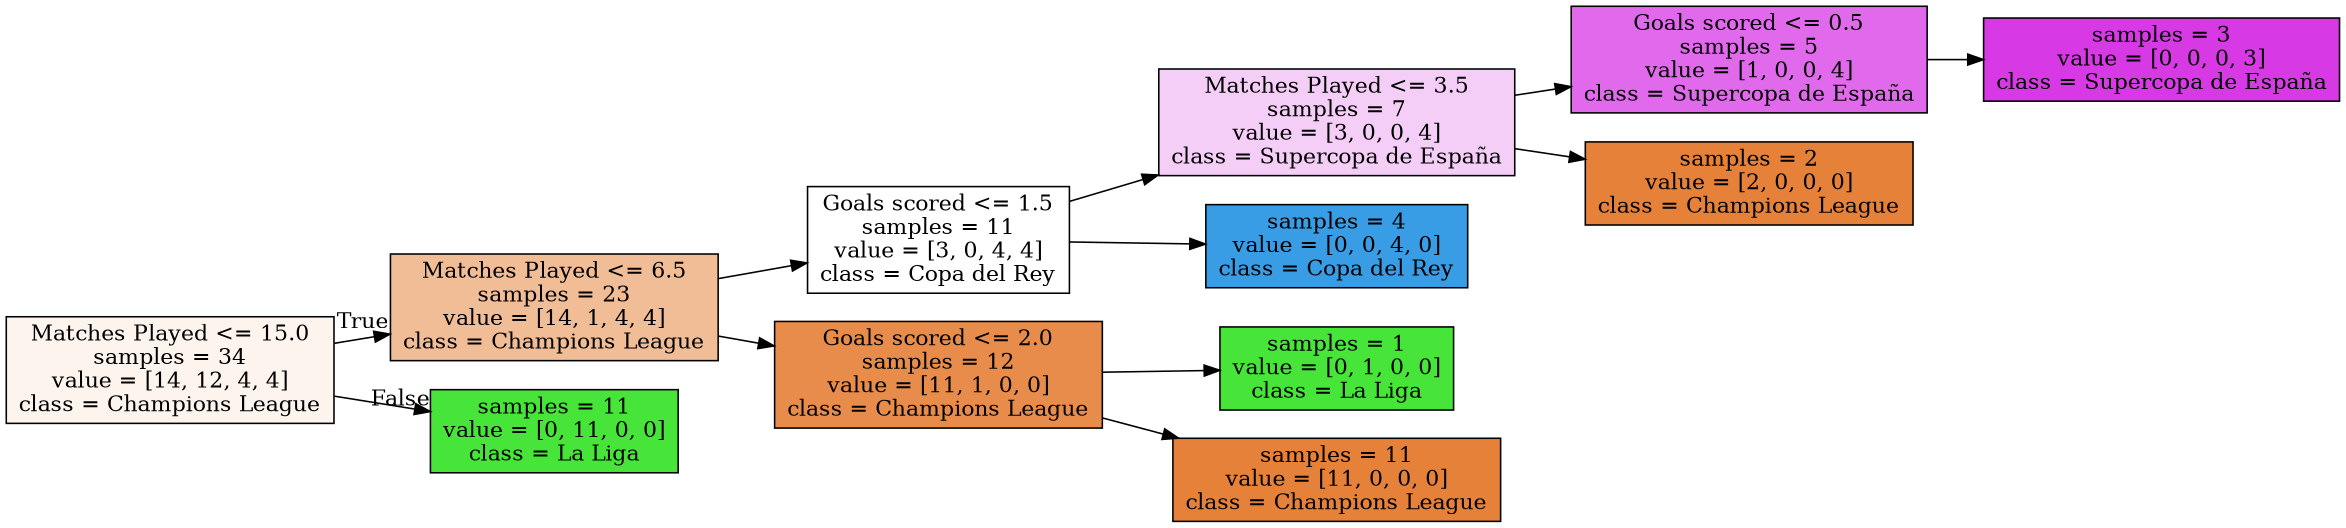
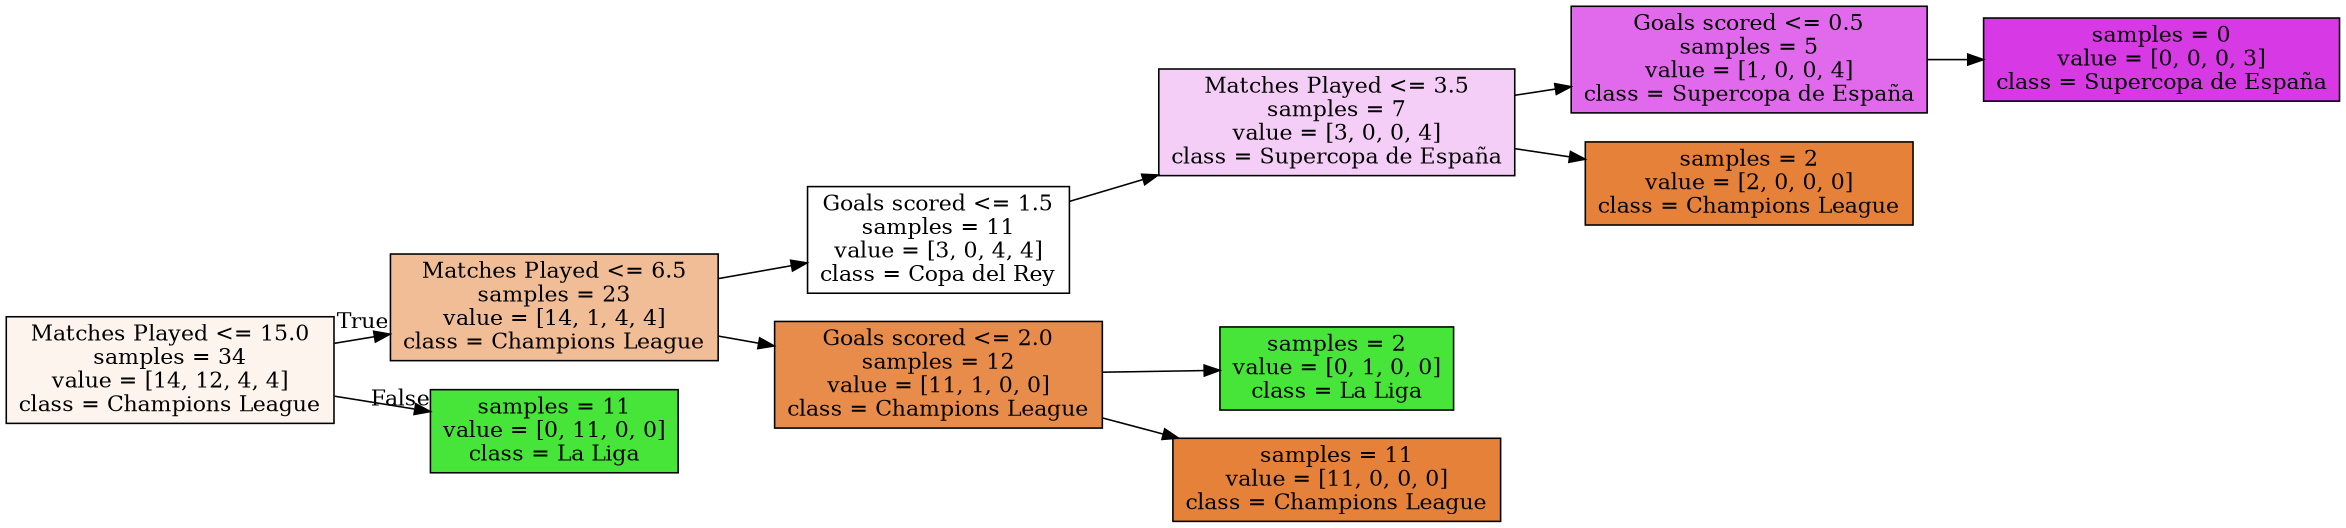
  digraph {
    rankdir=LR
    node [color=black fillcolor="#47e539" shape=box style=filled]
    n1 [fillcolor="#fdf4ed" label="Matches Played <= 15.0\nsamples = 34\nvalue = [14, 12, 4, 4]\nclass = Champions League"]
    n2 [fillcolor="#f1bd97" label="Matches Played <= 6.5\nsamples = 23\nvalue = [14, 1, 4, 4]\nclass = Champions League"]
    n3 [label="samples = 11\nvalue = [0, 11, 0, 0]\nclass = La Liga"]
    n4 [fillcolor="#ffffff" label="Goals scored <= 1.5\nsamples = 11\nvalue = [3, 0, 4, 4]\nclass = Copa del Rey"]
    n5 [fillcolor="#e78c4b" label="Goals scored <= 2.0\nsamples = 12\nvalue = [11, 1, 0, 0]\nclass = Champions League"]
    n6 [fillcolor="#f5cef8" label="Matches Played <= 3.5\nsamples = 7\nvalue = [3, 0, 0, 4]\nclass = Supercopa de España"]
-   n7 [fillcolor="#399de5" label="samples = 4\nvalue = [0, 0, 4, 0]\nclass = Copa del Rey"]
-   n8 [label="samples = 1\nvalue = [0, 1, 0, 0]\nclass = La Liga"]
+   n8 [label="samples = 2\nvalue = [0, 1, 0, 0]\nclass = La Liga"]
    n9 [fillcolor="#e58139" label="samples = 11\nvalue = [11, 0, 0, 0]\nclass = Champions League"]
    n10 [fillcolor="#e16aec" label="Goals scored <= 0.5\nsamples = 5\nvalue = [1, 0, 0, 4]\nclass = Supercopa de España"]
    n11 [fillcolor="#e58139" label="samples = 2\nvalue = [2, 0, 0, 0]\nclass = Champions League"]
-   n12 [fillcolor="#d739e5" label="samples = 3\nvalue = [0, 0, 0, 3]\nclass = Supercopa de España"]
+   n12 [fillcolor="#d739e5" label="samples = 0\nvalue = [0, 0, 0, 3]\nclass = Supercopa de España"]
    n1 -> n2 [headlabel=True labelangle=45 labeldistance=2.5]
    n1 -> n3 [headlabel=False labelangle=-45 labeldistance=2.5]
    n2 -> n4
    n2 -> n5
    n4 -> n6
-   n4 -> n7
    n5 -> n8
    n5 -> n9
    n6 -> n10
    n6 -> n11
    n10 -> n12
  }
